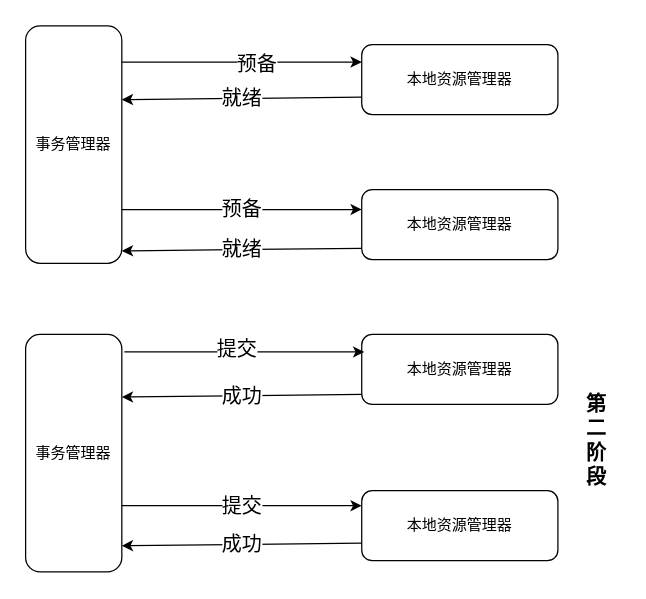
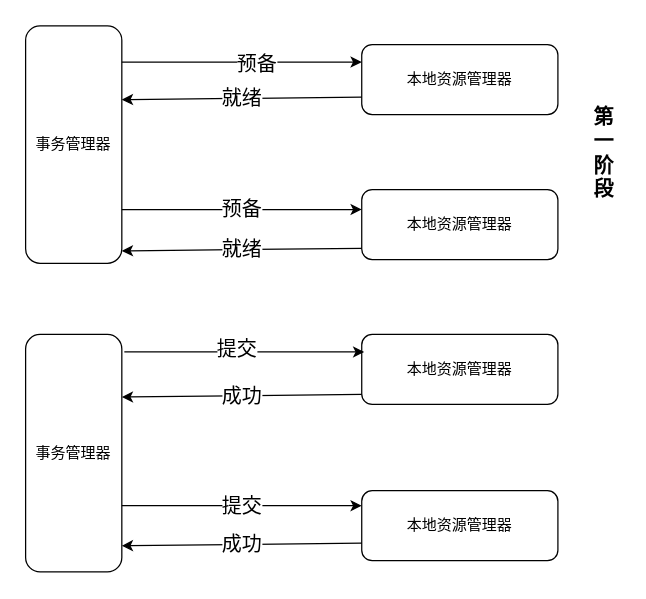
  <mxCell id="0" />
  <mxCell id="1" parent="0" />
  <mxCell id="2" value="事务管理器" style="rounded=1;whiteSpace=wrap;html=1;" vertex="1" parent="1"><mxGeometry x="20" y="20" width="77" height="190" as="geometry" /></mxCell>
  <mxCell id="3" value="事务管理器" style="rounded=1;whiteSpace=wrap;html=1;" vertex="1" parent="1"><mxGeometry x="20" y="267" width="77" height="190" as="geometry" /></mxCell>
  <mxCell id="4" value="本地资源管理器" style="rounded=1;whiteSpace=wrap;html=1;" vertex="1" parent="1"><mxGeometry x="289" y="35" width="157" height="56" as="geometry" /></mxCell>
  <mxCell id="5" value="本地资源管理器" style="rounded=1;whiteSpace=wrap;html=1;" vertex="1" parent="1"><mxGeometry x="289" y="151" width="157" height="56" as="geometry" /></mxCell>
  <mxCell id="6" value="本地资源管理器" style="rounded=1;whiteSpace=wrap;html=1;" vertex="1" parent="1"><mxGeometry x="289" y="267" width="157" height="56" as="geometry" /></mxCell>
  <mxCell id="7" value="本地资源管理器" style="rounded=1;whiteSpace=wrap;html=1;" vertex="1" parent="1"><mxGeometry x="289" y="392" width="157" height="56" as="geometry" /></mxCell>
- <mxCell id="9" value="第二阶段" style="text;html=1;strokeColor=none;fillColor=none;align=center;verticalAlign=middle;whiteSpace=wrap;rounded=0;fontSize=16;fontStyle=1" vertex="1" parent="1"><mxGeometry x="465" y="263" width="24" height="177" as="geometry" /></mxCell>
+ <mxCell id="8" value="第一阶段" style="text;html=1;strokeColor=none;fillColor=none;align=center;verticalAlign=middle;whiteSpace=wrap;rounded=0;fontSize=16;fontStyle=1" vertex="1" parent="1"><mxGeometry x="471" y="33" width="24" height="177" as="geometry" /></mxCell>
  <mxCell id="10" value="" style="endArrow=classic;html=1;rounded=0;fontSize=16;entryX=0;entryY=0.25;entryDx=0;entryDy=0;" edge="1" parent="1" target="4"><mxGeometry width="50" height="50" relative="1" as="geometry"><mxPoint x="97" y="49" as="sourcePoint" /><mxPoint x="283" y="50" as="targetPoint" /></mxGeometry></mxCell>
  <mxCell id="11" value="预备" style="edgeLabel;html=1;align=center;verticalAlign=middle;resizable=0;points=[];fontSize=16;" vertex="1" connectable="0" parent="10"><mxGeometry x="0.115" y="-1" relative="1" as="geometry"><mxPoint as="offset" /></mxGeometry></mxCell>
  <mxCell id="12" value="" style="endArrow=classic;html=1;rounded=0;fontSize=16;entryX=0;entryY=0.25;entryDx=0;entryDy=0;" edge="1" parent="1"><mxGeometry width="50" height="50" relative="1" as="geometry"><mxPoint x="99" y="281" as="sourcePoint" /><mxPoint x="291" y="281" as="targetPoint" /></mxGeometry></mxCell>
  <mxCell id="13" value="提交" style="edgeLabel;html=1;align=center;verticalAlign=middle;resizable=0;points=[];fontSize=16;" vertex="1" connectable="0" parent="12"><mxGeometry x="-0.156" relative="1" as="geometry"><mxPoint x="8" y="-3" as="offset" /></mxGeometry></mxCell>
  <mxCell id="14" value="预备" style="endArrow=classic;html=1;rounded=0;fontSize=16;entryX=0;entryY=0.25;entryDx=0;entryDy=0;" edge="1" parent="1"><mxGeometry width="50" height="50" relative="1" as="geometry"><mxPoint x="97" y="167" as="sourcePoint" /><mxPoint x="289" y="167" as="targetPoint" /></mxGeometry></mxCell>
  <mxCell id="15" value="提交" style="endArrow=classic;html=1;rounded=0;fontSize=16;entryX=0;entryY=0.25;entryDx=0;entryDy=0;" edge="1" parent="1"><mxGeometry width="50" height="50" relative="1" as="geometry"><mxPoint x="97" y="404" as="sourcePoint" /><mxPoint x="289" y="404" as="targetPoint" /></mxGeometry></mxCell>
  <mxCell id="16" value="就绪" style="endArrow=classic;html=1;rounded=0;fontSize=16;exitX=0;exitY=0.75;exitDx=0;exitDy=0;entryX=1;entryY=0.311;entryDx=0;entryDy=0;entryPerimeter=0;" edge="1" parent="1" source="4" target="2"><mxGeometry width="50" height="50" relative="1" as="geometry"><mxPoint x="99" y="77" as="sourcePoint" /><mxPoint x="102" y="77" as="targetPoint" /></mxGeometry></mxCell>
  <mxCell id="17" value="就绪" style="endArrow=classic;html=1;rounded=0;fontSize=16;exitX=0;exitY=0.75;exitDx=0;exitDy=0;entryX=1;entryY=0.311;entryDx=0;entryDy=0;entryPerimeter=0;" edge="1" parent="1"><mxGeometry width="50" height="50" relative="1" as="geometry"><mxPoint x="289" y="198" as="sourcePoint" /><mxPoint x="97" y="200.09" as="targetPoint" /></mxGeometry></mxCell>
  <mxCell id="18" value="成功" style="endArrow=classic;html=1;rounded=0;fontSize=16;exitX=0;exitY=0.75;exitDx=0;exitDy=0;entryX=1;entryY=0.311;entryDx=0;entryDy=0;entryPerimeter=0;" edge="1" parent="1"><mxGeometry width="50" height="50" relative="1" as="geometry"><mxPoint x="289" y="315" as="sourcePoint" /><mxPoint x="97" y="317.09" as="targetPoint" /></mxGeometry></mxCell>
  <mxCell id="19" value="成功" style="endArrow=classic;html=1;rounded=0;fontSize=16;exitX=0;exitY=0.75;exitDx=0;exitDy=0;entryX=1;entryY=0.311;entryDx=0;entryDy=0;entryPerimeter=0;" edge="1" parent="1"><mxGeometry width="50" height="50" relative="1" as="geometry"><mxPoint x="289" y="434" as="sourcePoint" /><mxPoint x="97" y="436.09" as="targetPoint" /></mxGeometry></mxCell>
